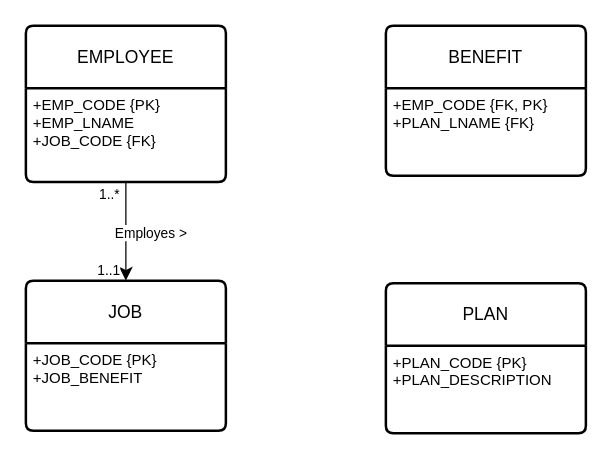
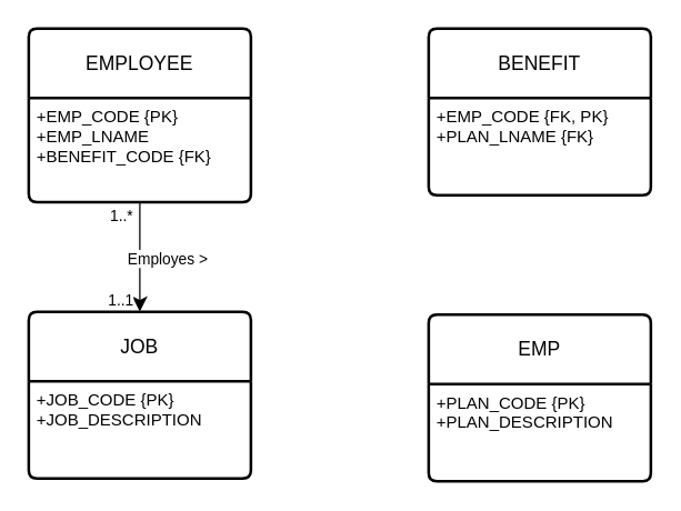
  <mxCell id="0" />
  <mxCell id="1" parent="0" />
  <mxCell id="2" value="BENEFIT" style="swimlane;childLayout=stackLayout;horizontal=1;startSize=50;horizontalStack=0;rounded=1;fontSize=14;fontStyle=0;strokeWidth=2;resizeParent=0;resizeLast=1;shadow=0;dashed=0;align=center;arcSize=4;whiteSpace=wrap;html=1;" vertex="1" parent="1"><mxGeometry x="308" y="20" width="160" height="120" as="geometry" /></mxCell>
  <mxCell id="3" value="+EMP_CODE {FK, PK}&lt;div&gt;+PLAN_LNAME {FK}&lt;/div&gt;" style="align=left;strokeColor=none;fillColor=none;spacingLeft=4;spacingRight=4;fontSize=12;verticalAlign=top;resizable=0;rotatable=0;part=1;html=1;whiteSpace=wrap;" vertex="1" parent="2"><mxGeometry y="50" width="160" height="70" as="geometry" /></mxCell>
  <mxCell id="4" value="EMPLOYEE" style="swimlane;childLayout=stackLayout;horizontal=1;startSize=50;horizontalStack=0;rounded=1;fontSize=14;fontStyle=0;strokeWidth=2;resizeParent=0;resizeLast=1;shadow=0;dashed=0;align=center;arcSize=4;whiteSpace=wrap;html=1;" vertex="1" parent="1"><mxGeometry x="20" y="20" width="160" height="125" as="geometry" /></mxCell>
- <mxCell id="5" value="+EMP_CODE {PK}&lt;div&gt;+EMP_LNAME&lt;/div&gt;&lt;div&gt;+JOB_CODE {FK}&lt;/div&gt;" style="align=left;strokeColor=none;fillColor=none;spacingLeft=4;spacingRight=4;fontSize=12;verticalAlign=top;resizable=0;rotatable=0;part=1;html=1;whiteSpace=wrap;" vertex="1" parent="4"><mxGeometry y="50" width="160" height="75" as="geometry" /></mxCell>
+ <mxCell id="5" value="+EMP_CODE {PK}&lt;div&gt;+EMP_LNAME&lt;/div&gt;&lt;div&gt;+BENEFIT_CODE {FK}&lt;/div&gt;" style="align=left;strokeColor=none;fillColor=none;spacingLeft=4;spacingRight=4;fontSize=12;verticalAlign=top;resizable=0;rotatable=0;part=1;html=1;whiteSpace=wrap;" vertex="1" parent="4"><mxGeometry y="50" width="160" height="75" as="geometry" /></mxCell>
  <mxCell id="6" value="JOB" style="swimlane;childLayout=stackLayout;horizontal=1;startSize=50;horizontalStack=0;rounded=1;fontSize=14;fontStyle=0;strokeWidth=2;resizeParent=0;resizeLast=1;shadow=0;dashed=0;align=center;arcSize=4;whiteSpace=wrap;html=1;" vertex="1" parent="1"><mxGeometry x="20" y="224" width="160" height="120" as="geometry" /></mxCell>
- <mxCell id="7" value="+JOB_CODE {PK}&lt;div&gt;+JOB_BENEFIT&lt;/div&gt;" style="align=left;strokeColor=none;fillColor=none;spacingLeft=4;spacingRight=4;fontSize=12;verticalAlign=top;resizable=0;rotatable=0;part=1;html=1;whiteSpace=wrap;" vertex="1" parent="6"><mxGeometry y="50" width="160" height="70" as="geometry" /></mxCell>
- <mxCell id="8" value="PLAN" style="swimlane;childLayout=stackLayout;horizontal=1;startSize=50;horizontalStack=0;rounded=1;fontSize=14;fontStyle=0;strokeWidth=2;resizeParent=0;resizeLast=1;shadow=0;dashed=0;align=center;arcSize=4;whiteSpace=wrap;html=1;" vertex="1" parent="1"><mxGeometry x="308" y="226" width="160" height="120" as="geometry" /></mxCell>
+ <mxCell id="7" value="+JOB_CODE {PK}&lt;div&gt;+JOB_DESCRIPTION&lt;/div&gt;" style="align=left;strokeColor=none;fillColor=none;spacingLeft=4;spacingRight=4;fontSize=12;verticalAlign=top;resizable=0;rotatable=0;part=1;html=1;whiteSpace=wrap;" vertex="1" parent="6"><mxGeometry y="50" width="160" height="70" as="geometry" /></mxCell>
+ <mxCell id="8" value="EMP" style="swimlane;childLayout=stackLayout;horizontal=1;startSize=50;horizontalStack=0;rounded=1;fontSize=14;fontStyle=0;strokeWidth=2;resizeParent=0;resizeLast=1;shadow=0;dashed=0;align=center;arcSize=4;whiteSpace=wrap;html=1;" vertex="1" parent="1"><mxGeometry x="308" y="226" width="160" height="120" as="geometry" /></mxCell>
  <mxCell id="9" value="+PLAN_CODE {PK}&lt;div&gt;+PLAN_DESCRIPTION&lt;/div&gt;" style="align=left;strokeColor=none;fillColor=none;spacingLeft=4;spacingRight=4;fontSize=12;verticalAlign=top;resizable=0;rotatable=0;part=1;html=1;whiteSpace=wrap;" vertex="1" parent="8"><mxGeometry y="50" width="160" height="70" as="geometry" /></mxCell>
  <mxCell id="10" value="" style="endArrow=classic;html=1;rounded=0;fontSize=12;startSize=8;endSize=8;curved=1;startFill=0;exitX=0.5;exitY=1;exitDx=0;exitDy=0;entryX=0.5;entryY=0;entryDx=0;entryDy=0;" edge="1" parent="1" source="5" target="6"><mxGeometry relative="1" as="geometry"><mxPoint x="134" y="184" as="sourcePoint" /><mxPoint x="294" y="184" as="targetPoint" /></mxGeometry></mxCell>
  <mxCell id="11" value="Employes &amp;gt;" style="edgeLabel;resizable=0;html=1;;align=center;verticalAlign=middle;" connectable="0" vertex="1" parent="10"><mxGeometry relative="1" as="geometry"><mxPoint x="19" as="offset" /></mxGeometry></mxCell>
  <mxCell id="12" value="1..*" style="edgeLabel;resizable=0;html=1;;align=left;verticalAlign=bottom;" connectable="0" vertex="1" parent="10"><mxGeometry x="-1" relative="1" as="geometry"><mxPoint x="-23" y="18" as="offset" /></mxGeometry></mxCell>
  <mxCell id="13" value="1..1" style="edgeLabel;resizable=0;html=1;;align=right;verticalAlign=bottom;" connectable="0" vertex="1" parent="10"><mxGeometry x="1" relative="1" as="geometry"><mxPoint x="-4" as="offset" /></mxGeometry></mxCell>
